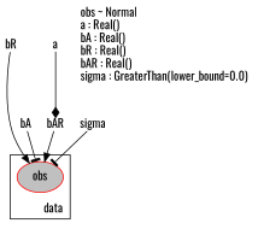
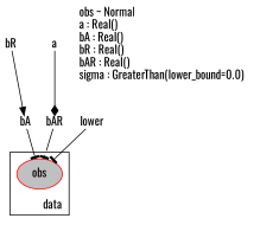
  digraph {
    fontname=Oswald
    node [color=deeppink fillcolor=white fontname=Oswald shape=plain style=filled]
    edge [arrowhead=normal fontname=Oswald]
    n1 [color=red fillcolor=gray label=obs shape=ellipse]
    n2 [color=black label=bR]
    n3 [color=red label=bAR]
    n4 [label=bA]
    n5 [label=a]
-   n6 [color=gray40 label=sigma]
+   n6 [color=gray40 label=lower]
    n7 [label="obs ~ Normal\la : Real()\lbA : Real()\lbR : Real()\lbAR : Real()\lsigma : GreaterThan(lower_bound=0.0)\l" shape=plaintext fillcolor="" style=""]
    subgraph cluster_1 {
      label=data
      labeljust=r
      labelloc=b
      n1
    }
-   n2 -> n1
-   n3 -> n1
+   n2 -> n4
+   n3 -> n1 [arrowhead=tee]
    n4 -> n1 [arrowhead=tee]
    n5 -> n3 [arrowhead=diamond]
    n6 -> n1 [arrowhead=tee]
  }
